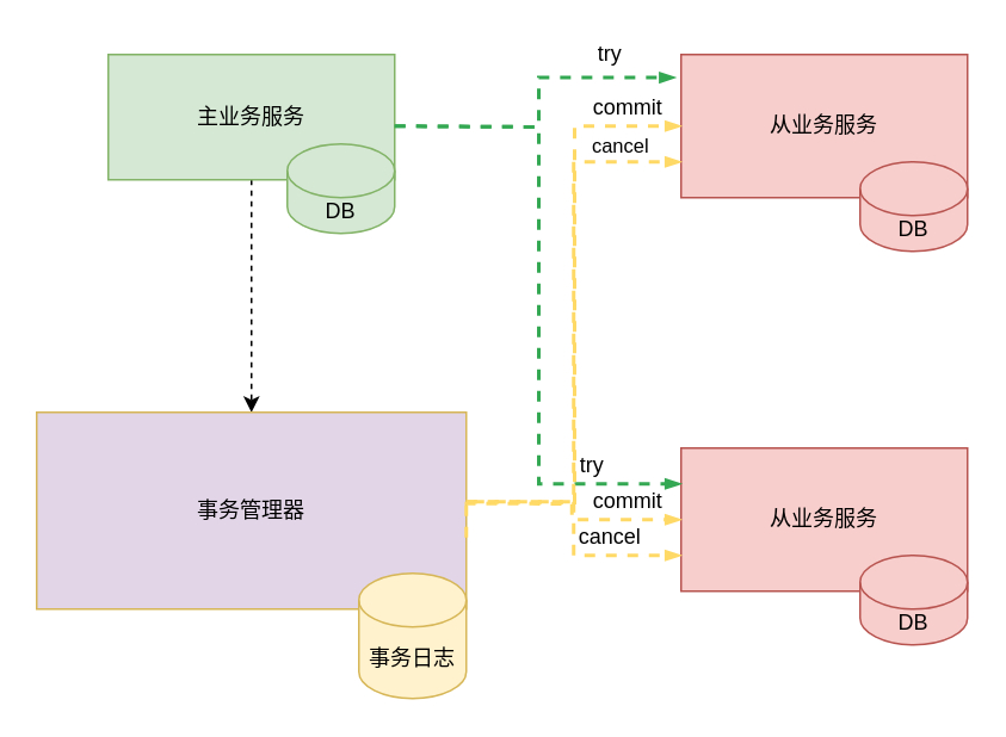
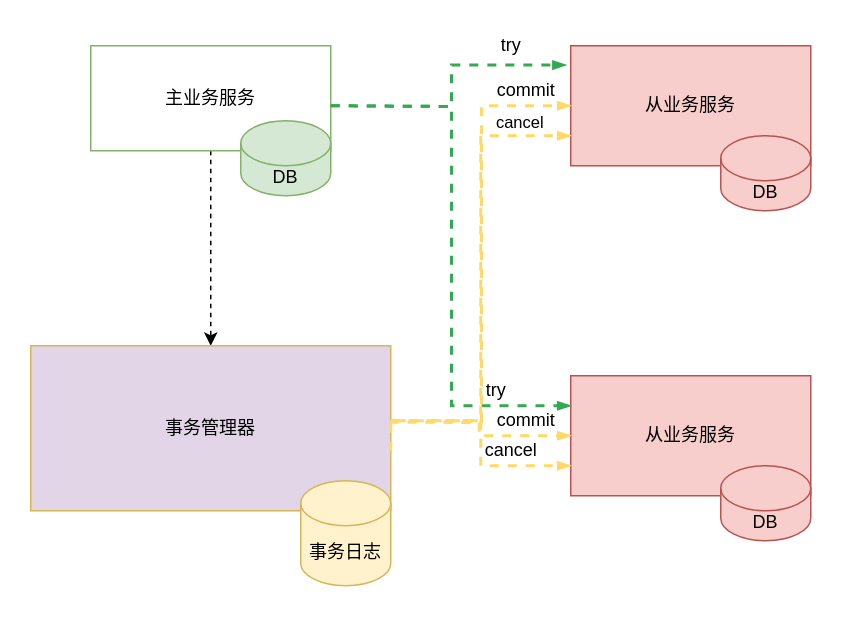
  <mxCell id="0" />
  <mxCell id="1" parent="0" />
  <mxCell id="2" style="edgeStyle=orthogonalEdgeStyle;rounded=0;orthogonalLoop=1;jettySize=auto;html=1;exitX=0.5;exitY=1;exitDx=0;exitDy=0;dashed=1;" edge="1" parent="1" source="3" target="4"><mxGeometry relative="1" as="geometry" /></mxCell>
- <mxCell id="3" value="主业务服务" style="rounded=0;whiteSpace=wrap;html=1;fillColor=#d5e8d4;strokeColor=#82b366;" vertex="1" parent="1"><mxGeometry x="60" y="30" width="160" height="70" as="geometry" /></mxCell>
+ <mxCell id="3" value="主业务服务" style="rounded=0;whiteSpace=wrap;html=1;fillColor=#ffffff;strokeColor=#82b366;" vertex="1" parent="1"><mxGeometry x="60" y="30" width="160" height="70" as="geometry" /></mxCell>
  <mxCell id="4" value="事务管理器" style="rounded=0;whiteSpace=wrap;html=1;fillColor=#e1d5e7;strokeColor=#d6b656;" vertex="1" parent="1"><mxGeometry x="20" y="230" width="240" height="110" as="geometry" /></mxCell>
  <mxCell id="5" value="DB" style="shape=cylinder3;whiteSpace=wrap;html=1;boundedLbl=1;backgroundOutline=1;size=15;fillColor=#d5e8d4;strokeColor=#82b366;" vertex="1" parent="1"><mxGeometry x="160" y="80" width="60" height="50" as="geometry" /></mxCell>
  <mxCell id="6" value="事务日志" style="shape=cylinder3;whiteSpace=wrap;html=1;boundedLbl=1;backgroundOutline=1;size=15;fillColor=#fff2cc;strokeColor=#d6b656;" vertex="1" parent="1"><mxGeometry x="200" y="320" width="60" height="70" as="geometry" /></mxCell>
  <mxCell id="7" value="从业务服务" style="rounded=0;whiteSpace=wrap;html=1;fillColor=#f8cecc;strokeColor=#b85450;" vertex="1" parent="1"><mxGeometry x="380" y="30" width="160" height="80" as="geometry" /></mxCell>
  <mxCell id="8" value="DB" style="shape=cylinder3;whiteSpace=wrap;html=1;boundedLbl=1;backgroundOutline=1;size=15;fillColor=#f8cecc;strokeColor=#b85450;" vertex="1" parent="1"><mxGeometry x="480" y="90" width="60" height="50" as="geometry" /></mxCell>
  <mxCell id="9" value="从业务服务" style="rounded=0;whiteSpace=wrap;html=1;fillColor=#f8cecc;strokeColor=#b85450;" vertex="1" parent="1"><mxGeometry x="380" y="250" width="160" height="80" as="geometry" /></mxCell>
  <mxCell id="10" value="DB" style="shape=cylinder3;whiteSpace=wrap;html=1;boundedLbl=1;backgroundOutline=1;size=15;fillColor=#f8cecc;strokeColor=#b85450;" vertex="1" parent="1"><mxGeometry x="480" y="310" width="60" height="50" as="geometry" /></mxCell>
  <mxCell id="11" value="" style="edgeStyle=orthogonalEdgeStyle;fontSize=12;html=1;endArrow=blockThin;endFill=1;rounded=0;strokeWidth=2;endSize=4;startSize=4;strokeColor=#34A853;dashed=1;entryX=-0.02;entryY=0.161;entryDx=0;entryDy=0;entryPerimeter=0;" edge="1" parent="1" target="7"><mxGeometry width="100" relative="1" as="geometry"><mxPoint x="220" y="70" as="sourcePoint" /><mxPoint x="320" y="70" as="targetPoint" /></mxGeometry></mxCell>
  <mxCell id="12" value="" style="edgeStyle=orthogonalEdgeStyle;fontSize=12;html=1;endArrow=blockThin;endFill=1;rounded=0;strokeWidth=2;endSize=4;startSize=4;strokeColor=#34A853;dashed=1;entryX=0;entryY=0.25;entryDx=0;entryDy=0;" edge="1" parent="1" target="9"><mxGeometry width="100" relative="1" as="geometry"><mxPoint x="220" y="70" as="sourcePoint" /><mxPoint x="320" y="70" as="targetPoint" /></mxGeometry></mxCell>
  <mxCell id="13" value="try" style="text;html=1;align=center;verticalAlign=middle;resizable=0;points=[];autosize=1;strokeColor=none;fillColor=none;" vertex="1" parent="1"><mxGeometry x="325" y="20" width="30" height="20" as="geometry" /></mxCell>
  <mxCell id="14" value="try" style="text;html=1;align=center;verticalAlign=middle;resizable=0;points=[];autosize=1;strokeColor=none;fillColor=none;" vertex="1" parent="1"><mxGeometry x="315" y="250" width="30" height="20" as="geometry" /></mxCell>
  <mxCell id="15" value="commit" style="text;html=1;align=center;verticalAlign=middle;resizable=0;points=[];autosize=1;strokeColor=none;fillColor=none;" vertex="1" parent="1"><mxGeometry x="325" y="50" width="50" height="20" as="geometry" /></mxCell>
  <mxCell id="16" value="commit" style="text;html=1;align=center;verticalAlign=middle;resizable=0;points=[];autosize=1;strokeColor=none;fillColor=none;" vertex="1" parent="1"><mxGeometry x="325" y="270" width="50" height="20" as="geometry" /></mxCell>
  <mxCell id="17" value="" style="edgeStyle=orthogonalEdgeStyle;fontSize=12;html=1;endArrow=blockThin;endFill=1;rounded=0;strokeWidth=2;endSize=4;startSize=4;strokeColor=#FFD966;dashed=1;entryX=0;entryY=0.5;entryDx=0;entryDy=0;" edge="1" parent="1" target="7"><mxGeometry width="100" relative="1" as="geometry"><mxPoint x="260" y="280" as="sourcePoint" /><mxPoint x="360" y="280" as="targetPoint" /></mxGeometry></mxCell>
  <mxCell id="18" value="cancel" style="edgeLabel;html=1;align=center;verticalAlign=middle;resizable=0;points=[];" vertex="1" connectable="0" parent="17"><mxGeometry x="0.753" y="-3" relative="1" as="geometry"><mxPoint x="6" y="7" as="offset" /></mxGeometry></mxCell>
  <mxCell id="19" value="" style="edgeStyle=orthogonalEdgeStyle;fontSize=12;html=1;endArrow=blockThin;endFill=1;rounded=0;strokeWidth=2;endSize=4;startSize=4;strokeColor=#FFD966;dashed=1;entryX=0;entryY=0.5;entryDx=0;entryDy=0;" edge="1" parent="1" target="9"><mxGeometry width="100" relative="1" as="geometry"><mxPoint x="259.16" y="281.05" as="sourcePoint" /><mxPoint x="375" y="279" as="targetPoint" /><Array as="points"><mxPoint x="319" y="281" /><mxPoint x="319" y="290" /></Array></mxGeometry></mxCell>
  <mxCell id="20" value="" style="edgeStyle=orthogonalEdgeStyle;fontSize=12;html=1;endArrow=blockThin;endFill=1;rounded=0;strokeWidth=2;endSize=4;startSize=4;strokeColor=#FFD966;dashed=1;entryX=0;entryY=0.5;entryDx=0;entryDy=0;" edge="1" parent="1"><mxGeometry width="100" relative="1" as="geometry"><mxPoint x="260" y="300" as="sourcePoint" /><mxPoint x="380" y="90" as="targetPoint" /><Array as="points"><mxPoint x="260" y="280" /><mxPoint x="320" y="280" /><mxPoint x="320" y="90" /></Array></mxGeometry></mxCell>
  <mxCell id="21" value="" style="edgeStyle=orthogonalEdgeStyle;fontSize=12;html=1;endArrow=blockThin;endFill=1;rounded=0;strokeWidth=2;endSize=4;startSize=4;strokeColor=#FFD966;dashed=1;entryX=0;entryY=0.75;entryDx=0;entryDy=0;" edge="1" parent="1" target="9"><mxGeometry width="100" relative="1" as="geometry"><mxPoint x="260" y="280" as="sourcePoint" /><mxPoint x="400" y="110" as="targetPoint" /><Array as="points"><mxPoint x="320" y="280" /><mxPoint x="320" y="310" /></Array></mxGeometry></mxCell>
  <mxCell id="22" value="cancel" style="text;html=1;align=center;verticalAlign=middle;resizable=0;points=[];autosize=1;strokeColor=none;fillColor=none;" vertex="1" parent="1"><mxGeometry x="315" y="290" width="50" height="20" as="geometry" /></mxCell>
